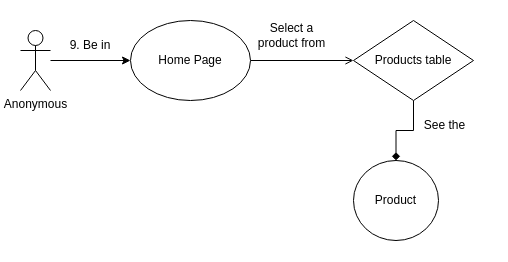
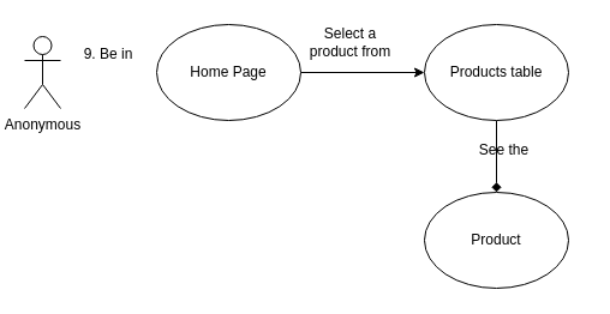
  <mxCell id="0" />
  <mxCell id="1" parent="0" />
- <mxCell id="2" style="edgeStyle=orthogonalEdgeStyle;rounded=0;orthogonalLoop=1;jettySize=auto;html=1;entryX=0;entryY=0.5;entryDx=0;entryDy=0;" edge="1" parent="1" source="3" target="5"><mxGeometry relative="1" as="geometry" /></mxCell>
  <mxCell id="3" value="Anonymous" style="shape=umlActor;verticalLabelPosition=bottom;verticalAlign=top;html=1;outlineConnect=0;" vertex="1" parent="1"><mxGeometry x="20" y="30" width="30" height="60" as="geometry" /></mxCell>
- <mxCell id="4" style="edgeStyle=orthogonalEdgeStyle;rounded=0;orthogonalLoop=1;jettySize=auto;html=1;entryX=0;entryY=0.5;entryDx=0;entryDy=0;endArrow=open;" edge="1" parent="1" source="5" target="9"><mxGeometry relative="1" as="geometry"><mxPoint x="352" y="60" as="targetPoint" /></mxGeometry></mxCell>
+ <mxCell id="4" style="edgeStyle=orthogonalEdgeStyle;rounded=0;orthogonalLoop=1;jettySize=auto;html=1;entryX=0;entryY=0.5;entryDx=0;entryDy=0;" edge="1" parent="1" source="5" target="9"><mxGeometry relative="1" as="geometry"><mxPoint x="352" y="60" as="targetPoint" /></mxGeometry></mxCell>
  <mxCell id="5" value="Home Page" style="ellipse;whiteSpace=wrap;html=1;" vertex="1" parent="1"><mxGeometry x="130" y="20" width="120" height="80" as="geometry" /></mxCell>
  <mxCell id="6" value="9. Be in" style="text;html=1;strokeColor=none;fillColor=none;align=center;verticalAlign=middle;whiteSpace=wrap;rounded=0;" vertex="1" parent="1"><mxGeometry x="60" y="30" width="60" height="30" as="geometry" /></mxCell>
  <mxCell id="7" value="Select a product from" style="text;html=1;strokeColor=none;fillColor=none;align=center;verticalAlign=middle;whiteSpace=wrap;rounded=0;" vertex="1" parent="1"><mxGeometry x="250" y="20" width="83" height="30" as="geometry" /></mxCell>
  <mxCell id="8" style="edgeStyle=orthogonalEdgeStyle;rounded=0;orthogonalLoop=1;jettySize=auto;html=1;exitX=0.5;exitY=1;exitDx=0;exitDy=0;entryX=0.5;entryY=0;entryDx=0;entryDy=0;endArrow=diamond;" edge="1" parent="1" source="9" target="10"><mxGeometry relative="1" as="geometry" /></mxCell>
- <mxCell id="9" value="&lt;font face=&quot;helvetica&quot;&gt;Products table&lt;/font&gt;" style="rhombus;whiteSpace=wrap;html=1;" vertex="1" parent="1"><mxGeometry x="353" y="20" width="120" height="80" as="geometry" /></mxCell>
- <mxCell id="10" value="Product" style="ellipse;whiteSpace=wrap;html=1;" vertex="1" parent="1"><mxGeometry x="353" y="160" width="85" height="80" as="geometry" /></mxCell>
- <mxCell id="11" value="See the" style="text;html=1;strokeColor=none;fillColor=none;align=center;verticalAlign=middle;whiteSpace=wrap;rounded=0;" vertex="1" parent="1"><mxGeometry x="403" y="110" width="83" height="30" as="geometry" /></mxCell>
+ <mxCell id="9" value="&lt;font face=&quot;helvetica&quot;&gt;Products table&lt;/font&gt;" style="ellipse;whiteSpace=wrap;html=1;" vertex="1" parent="1"><mxGeometry x="353" y="20" width="120" height="80" as="geometry" /></mxCell>
+ <mxCell id="10" value="Product" style="ellipse;whiteSpace=wrap;html=1;" vertex="1" parent="1"><mxGeometry x="353" y="160" width="120" height="80" as="geometry" /></mxCell>
+ <mxCell id="11" value="See the" style="text;html=1;strokeColor=none;fillColor=none;align=center;verticalAlign=middle;whiteSpace=wrap;rounded=0;" vertex="1" parent="1"><mxGeometry x="378" y="110" width="83" height="30" as="geometry" /></mxCell>
